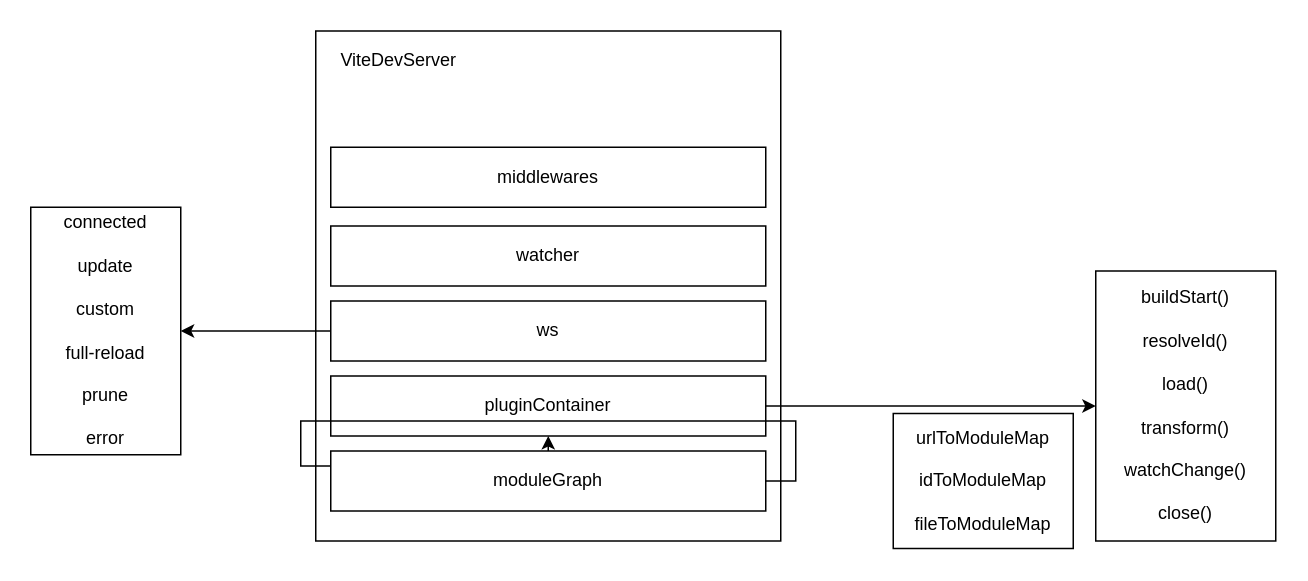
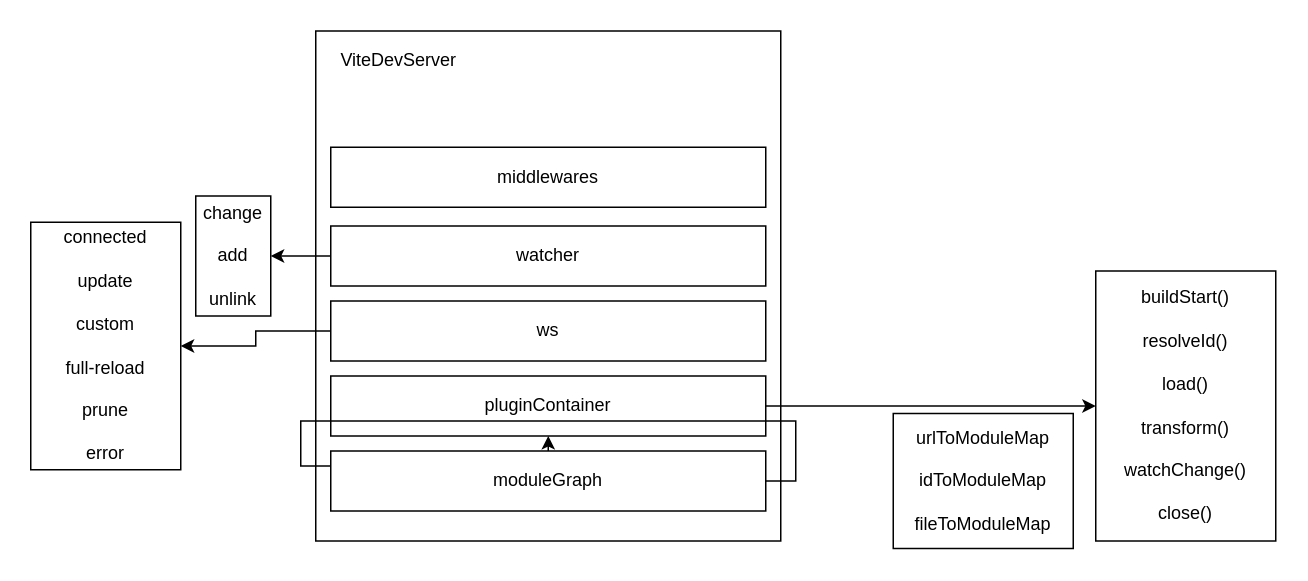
  <mxCell id="0" />
  <mxCell id="1" parent="0" />
  <mxCell id="2" value="" style="rounded=0;whiteSpace=wrap;html=1;" vertex="1" parent="1"><mxGeometry x="210" y="20" width="310" height="340" as="geometry" /></mxCell>
+ <mxCell id="3" style="edgeStyle=orthogonalEdgeStyle;rounded=0;orthogonalLoop=1;jettySize=auto;html=1;exitX=0;exitY=0.5;exitDx=0;exitDy=0;entryX=1;entryY=0.5;entryDx=0;entryDy=0;" edge="1" parent="1" source="4" target="14"><mxGeometry relative="1" as="geometry" /></mxCell>
  <mxCell id="4" value="watcher" style="rounded=0;whiteSpace=wrap;html=1;" vertex="1" parent="1"><mxGeometry x="220" y="150" width="290" height="40" as="geometry" /></mxCell>
  <mxCell id="5" style="edgeStyle=orthogonalEdgeStyle;rounded=0;orthogonalLoop=1;jettySize=auto;html=1;exitX=0;exitY=0.5;exitDx=0;exitDy=0;entryX=1;entryY=0.5;entryDx=0;entryDy=0;" edge="1" parent="1" source="6" target="15"><mxGeometry relative="1" as="geometry" /></mxCell>
  <mxCell id="6" value="ws" style="rounded=0;whiteSpace=wrap;html=1;" vertex="1" parent="1"><mxGeometry x="220" y="200" width="290" height="40" as="geometry" /></mxCell>
  <mxCell id="7" style="edgeStyle=orthogonalEdgeStyle;rounded=0;orthogonalLoop=1;jettySize=auto;html=1;exitX=1;exitY=0.5;exitDx=0;exitDy=0;entryX=0;entryY=0.5;entryDx=0;entryDy=0;" edge="1" parent="1" source="8" target="13"><mxGeometry relative="1" as="geometry" /></mxCell>
  <mxCell id="8" value="pluginContainer" style="rounded=0;whiteSpace=wrap;html=1;" vertex="1" parent="1"><mxGeometry x="220" y="250" width="290" height="40" as="geometry" /></mxCell>
  <mxCell id="9" style="edgeStyle=orthogonalEdgeStyle;rounded=0;orthogonalLoop=1;jettySize=auto;html=1;exitX=1;exitY=0.5;exitDx=0;exitDy=0;" edge="1" parent="1" source="10" target="8"><mxGeometry relative="1" as="geometry" /></mxCell>
  <mxCell id="10" value="moduleGraph" style="rounded=0;whiteSpace=wrap;html=1;" vertex="1" parent="1"><mxGeometry x="220" y="300" width="290" height="40" as="geometry" /></mxCell>
  <mxCell id="11" value="ViteDevServer" style="text;html=1;align=center;verticalAlign=middle;resizable=0;points=[];autosize=1;" vertex="1" parent="1"><mxGeometry x="220" y="30" width="90" height="20" as="geometry" /></mxCell>
  <mxCell id="12" value="urlToModuleMap&lt;br&gt;&lt;br&gt;idToModuleMap&lt;br&gt;&lt;br&gt;fileToModuleMap" style="rounded=0;whiteSpace=wrap;html=1;" vertex="1" parent="1"><mxGeometry x="595" y="275" width="120" height="90" as="geometry" /></mxCell>
  <mxCell id="13" value="buildStart()&lt;br&gt;&lt;br&gt;resolveId()&lt;br&gt;&lt;br&gt;load()&lt;br&gt;&lt;br&gt;transform()&lt;br&gt;&lt;br&gt;watchChange()&lt;br&gt;&lt;br&gt;close()" style="rounded=0;whiteSpace=wrap;html=1;" vertex="1" parent="1"><mxGeometry x="730" y="180" width="120" height="180" as="geometry" /></mxCell>
- <mxCell id="15" value="connected&lt;br&gt;&lt;br&gt;update&lt;br&gt;&lt;br&gt;custom&lt;br&gt;&lt;br&gt;full-reload&lt;br&gt;&lt;br&gt;prune&lt;br&gt;&lt;br&gt;error" style="rounded=0;whiteSpace=wrap;html=1;" vertex="1" parent="1"><mxGeometry x="20" y="137.5" width="100" height="165" as="geometry" /></mxCell>
+ <mxCell id="14" value="change&lt;br&gt;&lt;br&gt;add&lt;br&gt;&lt;br&gt;unlink" style="whiteSpace=wrap;html=1;align=center;" vertex="1" parent="1"><mxGeometry x="130" y="130" width="50" height="80" as="geometry" /></mxCell>
+ <mxCell id="15" value="connected&lt;br&gt;&lt;br&gt;update&lt;br&gt;&lt;br&gt;custom&lt;br&gt;&lt;br&gt;full-reload&lt;br&gt;&lt;br&gt;prune&lt;br&gt;&lt;br&gt;error" style="rounded=0;whiteSpace=wrap;html=1;" vertex="1" parent="1"><mxGeometry x="20" y="147.5" width="100" height="165" as="geometry" /></mxCell>
  <mxCell id="16" value="middlewares" style="rounded=0;whiteSpace=wrap;html=1;" vertex="1" parent="1"><mxGeometry x="220" y="97.5" width="290" height="40" as="geometry" /></mxCell>
